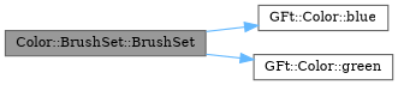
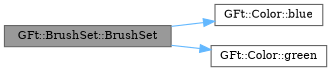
  digraph {
    fontname="DejaVu Serif"
    rankdir=LR
    node [color=grey40 fillcolor=white fontname="DejaVu Serif" fontsize=10 shape=box style=filled]
    edge [color=steelblue1 fontname="DejaVu Serif" fontsize=10 labelfontname=Helvetica labelfontsize=10 style=solid]
-   n1 [color=gray40 fillcolor=grey60 fontcolor=black height=0.2 label="Color::BrushSet::BrushSet" width=0.4]
+   n1 [color=gray40 fillcolor=grey60 fontcolor=black height=0.2 label="GFt::BrushSet::BrushSet" width=0.4]
    n2 [height=0.2 label="GFt::Color::blue" width=0.4]
    n3 [height=0.2 label="GFt::Color::green" width=0.4]
    n1 -> n2
    n1 -> n3
  }
